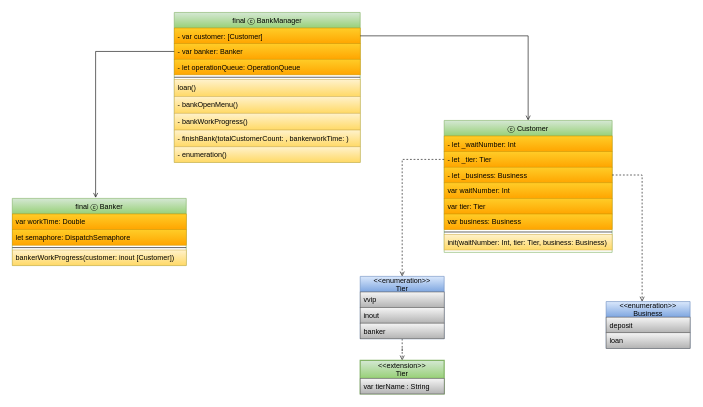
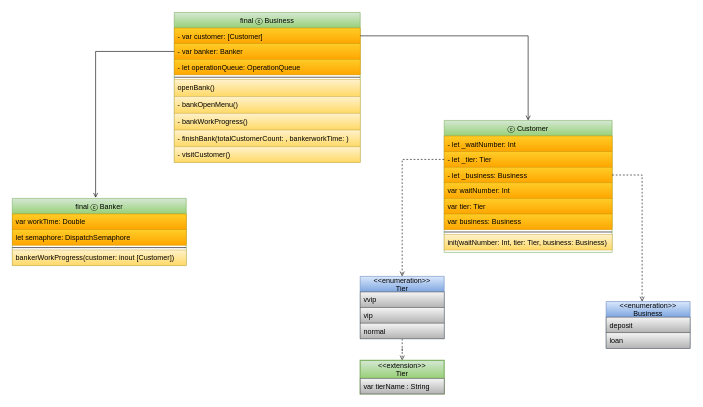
  <mxCell id="0" />
  <mxCell id="1" parent="0" />
- <mxCell id="2" value="final ⓒ BankManager" style="swimlane;fontStyle=0;align=center;verticalAlign=top;childLayout=stackLayout;horizontal=1;startSize=26;horizontalStack=0;resizeParent=1;resizeLast=0;collapsible=1;marginBottom=0;rounded=0;shadow=0;strokeWidth=1;gradientColor=#97d077;fillColor=#d5e8d4;strokeColor=#82b366;" parent="1" vertex="1"><mxGeometry x="290" y="20" width="310" height="250" as="geometry"><mxRectangle x="230" y="140" width="160" height="26" as="alternateBounds" /></mxGeometry></mxCell>
+ <mxCell id="2" value="final ⓒ Business" style="swimlane;fontStyle=0;align=center;verticalAlign=top;childLayout=stackLayout;horizontal=1;startSize=26;horizontalStack=0;resizeParent=1;resizeLast=0;collapsible=1;marginBottom=0;rounded=0;shadow=0;strokeWidth=1;gradientColor=#97d077;fillColor=#d5e8d4;strokeColor=#82b366;" parent="1" vertex="1"><mxGeometry x="290" y="20" width="310" height="250" as="geometry"><mxRectangle x="230" y="140" width="160" height="26" as="alternateBounds" /></mxGeometry></mxCell>
  <mxCell id="3" value="- var customer: [Customer]" style="text;align=left;verticalAlign=top;spacingLeft=4;spacingRight=4;overflow=hidden;rotatable=0;points=[[0,0.5],[1,0.5]];portConstraint=eastwest;gradientColor=#ffa500;fillColor=#ffcd28;strokeColor=#d79b00;" parent="2" vertex="1"><mxGeometry y="26" width="310" height="26" as="geometry" /></mxCell>
  <mxCell id="4" value="- var banker: Banker" style="text;align=left;verticalAlign=top;spacingLeft=4;spacingRight=4;overflow=hidden;rotatable=0;points=[[0,0.5],[1,0.5]];portConstraint=eastwest;rounded=0;shadow=0;html=0;gradientColor=#ffa500;fillColor=#ffcd28;strokeColor=#d79b00;" parent="2" vertex="1"><mxGeometry y="52" width="310" height="26" as="geometry" /></mxCell>
  <mxCell id="5" value="- let operationQueue: OperationQueue" style="text;align=left;verticalAlign=top;spacingLeft=4;spacingRight=4;overflow=hidden;rotatable=0;points=[[0,0.5],[1,0.5]];portConstraint=eastwest;rounded=0;shadow=0;html=0;gradientColor=#ffa500;fillColor=#ffcd28;strokeColor=#d79b00;" parent="2" vertex="1"><mxGeometry y="78" width="310" height="26" as="geometry" /></mxCell>
  <mxCell id="6" value="" style="line;html=1;strokeWidth=1;align=left;verticalAlign=middle;spacingTop=-1;spacingLeft=3;spacingRight=3;rotatable=0;labelPosition=right;points=[];portConstraint=eastwest;" parent="2" vertex="1"><mxGeometry y="104" width="310" height="8" as="geometry" /></mxCell>
- <mxCell id="7" value="loan()" style="text;align=left;verticalAlign=top;spacingLeft=4;spacingRight=4;overflow=hidden;rotatable=0;points=[[0,0.5],[1,0.5]];portConstraint=eastwest;gradientColor=#ffd966;fillColor=#fff2cc;strokeColor=#d6b656;" parent="2" vertex="1"><mxGeometry y="112" width="310" height="28" as="geometry" /></mxCell>
+ <mxCell id="7" value="openBank()" style="text;align=left;verticalAlign=top;spacingLeft=4;spacingRight=4;overflow=hidden;rotatable=0;points=[[0,0.5],[1,0.5]];portConstraint=eastwest;gradientColor=#ffd966;fillColor=#fff2cc;strokeColor=#d6b656;" parent="2" vertex="1"><mxGeometry y="112" width="310" height="28" as="geometry" /></mxCell>
  <mxCell id="8" value="- bankOpenMenu()" style="text;align=left;verticalAlign=top;spacingLeft=4;spacingRight=4;overflow=hidden;rotatable=0;points=[[0,0.5],[1,0.5]];portConstraint=eastwest;gradientColor=#ffd966;fillColor=#fff2cc;strokeColor=#d6b656;" vertex="1" parent="2"><mxGeometry y="140" width="310" height="28" as="geometry" /></mxCell>
  <mxCell id="9" value="- bankWorkProgress()" style="text;align=left;verticalAlign=top;spacingLeft=4;spacingRight=4;overflow=hidden;rotatable=0;points=[[0,0.5],[1,0.5]];portConstraint=eastwest;gradientColor=#ffd966;fillColor=#fff2cc;strokeColor=#d6b656;" vertex="1" parent="2"><mxGeometry y="168" width="310" height="28" as="geometry" /></mxCell>
  <mxCell id="10" value="- finishBank(totalCustomerCount: , bankerworkTime: )" style="text;align=left;verticalAlign=top;spacingLeft=4;spacingRight=4;overflow=hidden;rotatable=0;points=[[0,0.5],[1,0.5]];portConstraint=eastwest;gradientColor=#ffd966;fillColor=#fff2cc;strokeColor=#d6b656;" vertex="1" parent="2"><mxGeometry y="196" width="310" height="28" as="geometry" /></mxCell>
- <mxCell id="11" value="- enumeration()" style="text;align=left;verticalAlign=top;spacingLeft=4;spacingRight=4;overflow=hidden;rotatable=0;points=[[0,0.5],[1,0.5]];portConstraint=eastwest;gradientColor=#ffd966;fillColor=#fff2cc;strokeColor=#d6b656;" vertex="1" parent="2"><mxGeometry y="224" width="310" height="26" as="geometry" /></mxCell>
+ <mxCell id="11" value="- visitCustomer()" style="text;align=left;verticalAlign=top;spacingLeft=4;spacingRight=4;overflow=hidden;rotatable=0;points=[[0,0.5],[1,0.5]];portConstraint=eastwest;gradientColor=#ffd966;fillColor=#fff2cc;strokeColor=#d6b656;" vertex="1" parent="2"><mxGeometry y="224" width="310" height="26" as="geometry" /></mxCell>
  <mxCell id="12" value="final ⓒ Banker" style="swimlane;fontStyle=0;align=center;verticalAlign=top;childLayout=stackLayout;horizontal=1;startSize=26;horizontalStack=0;resizeParent=1;resizeLast=0;collapsible=1;marginBottom=0;rounded=0;shadow=0;strokeWidth=1;fillColor=#d5e8d4;strokeColor=#82b366;gradientColor=#97d077;" parent="1" vertex="1"><mxGeometry x="20" y="330" width="290" height="112" as="geometry"><mxRectangle x="130" y="380" width="160" height="26" as="alternateBounds" /></mxGeometry></mxCell>
  <mxCell id="13" value="var workTime: Double" style="text;align=left;verticalAlign=top;spacingLeft=4;spacingRight=4;overflow=hidden;rotatable=0;points=[[0,0.5],[1,0.5]];portConstraint=eastwest;gradientColor=#ffa500;fillColor=#ffcd28;strokeColor=#d79b00;" parent="12" vertex="1"><mxGeometry y="26" width="290" height="26" as="geometry" /></mxCell>
  <mxCell id="14" value="let semaphore: DispatchSemaphore" style="text;align=left;verticalAlign=top;spacingLeft=4;spacingRight=4;overflow=hidden;rotatable=0;points=[[0,0.5],[1,0.5]];portConstraint=eastwest;rounded=0;shadow=0;html=0;gradientColor=#ffa500;fillColor=#ffcd28;strokeColor=#d79b00;" parent="12" vertex="1"><mxGeometry y="52" width="290" height="26" as="geometry" /></mxCell>
  <mxCell id="15" value="" style="line;html=1;strokeWidth=1;align=left;verticalAlign=middle;spacingTop=-1;spacingLeft=3;spacingRight=3;rotatable=0;labelPosition=right;points=[];portConstraint=eastwest;" parent="12" vertex="1"><mxGeometry y="78" width="290" height="8" as="geometry" /></mxCell>
  <mxCell id="16" value="bankerWorkProgress(customer: inout [Customer])" style="text;align=left;verticalAlign=top;spacingLeft=4;spacingRight=4;overflow=hidden;rotatable=0;points=[[0,0.5],[1,0.5]];portConstraint=eastwest;rounded=0;shadow=0;html=0;gradientColor=#ffd966;fillColor=#fff2cc;strokeColor=#d6b656;" vertex="1" parent="12"><mxGeometry y="86" width="290" height="26" as="geometry" /></mxCell>
  <mxCell id="17" value="ⓒ Customer" style="swimlane;fontStyle=0;align=center;verticalAlign=top;childLayout=stackLayout;horizontal=1;startSize=26;horizontalStack=0;resizeParent=1;resizeLast=0;collapsible=1;marginBottom=0;rounded=0;shadow=0;strokeWidth=1;gradientColor=#97d077;fillColor=#d5e8d4;strokeColor=#82b366;" parent="1" vertex="1"><mxGeometry x="740" y="200" width="280" height="220" as="geometry"><mxRectangle x="550" y="140" width="160" height="26" as="alternateBounds" /></mxGeometry></mxCell>
  <mxCell id="18" value="- let _waitNumber: Int" style="text;align=left;verticalAlign=top;spacingLeft=4;spacingRight=4;overflow=hidden;rotatable=0;points=[[0,0.5],[1,0.5]];portConstraint=eastwest;gradientColor=#ffa500;fillColor=#ffcd28;strokeColor=#d79b00;" parent="17" vertex="1"><mxGeometry y="26" width="280" height="26" as="geometry" /></mxCell>
  <mxCell id="19" value="- let _tier: Tier" style="text;align=left;verticalAlign=top;spacingLeft=4;spacingRight=4;overflow=hidden;rotatable=0;points=[[0,0.5],[1,0.5]];portConstraint=eastwest;rounded=0;shadow=0;html=0;gradientColor=#ffa500;fillColor=#ffcd28;strokeColor=#d79b00;" parent="17" vertex="1"><mxGeometry y="52" width="280" height="26" as="geometry" /></mxCell>
  <mxCell id="20" value="- let _business: Business" style="text;align=left;verticalAlign=top;spacingLeft=4;spacingRight=4;overflow=hidden;rotatable=0;points=[[0,0.5],[1,0.5]];portConstraint=eastwest;rounded=0;shadow=0;html=0;gradientColor=#ffa500;fillColor=#ffcd28;strokeColor=#d79b00;" parent="17" vertex="1"><mxGeometry y="78" width="280" height="26" as="geometry" /></mxCell>
  <mxCell id="21" value="var waitNumber: Int" style="text;align=left;verticalAlign=top;spacingLeft=4;spacingRight=4;overflow=hidden;rotatable=0;points=[[0,0.5],[1,0.5]];portConstraint=eastwest;rounded=0;shadow=0;html=0;gradientColor=#ffa500;fillColor=#ffcd28;strokeColor=#d79b00;" parent="17" vertex="1"><mxGeometry y="104" width="280" height="26" as="geometry" /></mxCell>
  <mxCell id="22" value="var tier: Tier" style="text;align=left;verticalAlign=top;spacingLeft=4;spacingRight=4;overflow=hidden;rotatable=0;points=[[0,0.5],[1,0.5]];portConstraint=eastwest;rounded=0;shadow=0;html=0;gradientColor=#ffa500;fillColor=#ffcd28;strokeColor=#d79b00;" parent="17" vertex="1"><mxGeometry y="130" width="280" height="26" as="geometry" /></mxCell>
  <mxCell id="23" value="var business: Business" style="text;align=left;verticalAlign=top;spacingLeft=4;spacingRight=4;overflow=hidden;rotatable=0;points=[[0,0.5],[1,0.5]];portConstraint=eastwest;gradientColor=#ffa500;fillColor=#ffcd28;strokeColor=#d79b00;" parent="17" vertex="1"><mxGeometry y="156" width="280" height="26" as="geometry" /></mxCell>
  <mxCell id="24" value="" style="line;html=1;strokeWidth=1;align=left;verticalAlign=middle;spacingTop=-1;spacingLeft=3;spacingRight=3;rotatable=0;labelPosition=right;points=[];portConstraint=eastwest;" parent="17" vertex="1"><mxGeometry y="182" width="280" height="8" as="geometry" /></mxCell>
  <mxCell id="25" value="init(waitNumber: Int, tier: Tier, business: Business)" style="text;align=left;verticalAlign=top;spacingLeft=4;spacingRight=4;overflow=hidden;rotatable=0;points=[[0,0.5],[1,0.5]];portConstraint=eastwest;gradientColor=#ffd966;fillColor=#fff2cc;strokeColor=#d6b656;" parent="17" vertex="1"><mxGeometry y="190" width="280" height="26" as="geometry" /></mxCell>
  <mxCell id="26" style="edgeStyle=orthogonalEdgeStyle;rounded=0;orthogonalLoop=1;jettySize=auto;html=1;entryX=0.5;entryY=0;entryDx=0;entryDy=0;dashed=1;endArrow=open;endFill=0;" edge="1" parent="1" source="27" target="38"><mxGeometry relative="1" as="geometry" /></mxCell>
  <mxCell id="27" value="&lt;&lt;enumeration&gt;&gt;&#10;Tier" style="swimlane;fontStyle=0;childLayout=stackLayout;horizontal=1;startSize=26;fillColor=#dae8fc;horizontalStack=0;resizeParent=1;resizeParentMax=0;resizeLast=0;collapsible=1;marginBottom=0;gradientColor=#7ea6e0;strokeColor=#6c8ebf;" vertex="1" parent="1"><mxGeometry x="600" y="460" width="140" height="104" as="geometry" /></mxCell>
  <mxCell id="28" value="vvip" style="text;strokeColor=#666666;fillColor=#f5f5f5;align=left;verticalAlign=top;spacingLeft=4;spacingRight=4;overflow=hidden;rotatable=0;points=[[0,0.5],[1,0.5]];portConstraint=eastwest;gradientColor=#b3b3b3;" vertex="1" parent="27"><mxGeometry y="26" width="140" height="26" as="geometry" /></mxCell>
- <mxCell id="29" value="inout" style="text;strokeColor=#666666;fillColor=#f5f5f5;align=left;verticalAlign=top;spacingLeft=4;spacingRight=4;overflow=hidden;rotatable=0;points=[[0,0.5],[1,0.5]];portConstraint=eastwest;gradientColor=#b3b3b3;" vertex="1" parent="27"><mxGeometry y="52" width="140" height="26" as="geometry" /></mxCell>
- <mxCell id="30" value="banker" style="text;strokeColor=#666666;fillColor=#f5f5f5;align=left;verticalAlign=top;spacingLeft=4;spacingRight=4;overflow=hidden;rotatable=0;points=[[0,0.5],[1,0.5]];portConstraint=eastwest;gradientColor=#b3b3b3;" vertex="1" parent="27"><mxGeometry y="78" width="140" height="26" as="geometry" /></mxCell>
+ <mxCell id="29" value="vip" style="text;strokeColor=#666666;fillColor=#f5f5f5;align=left;verticalAlign=top;spacingLeft=4;spacingRight=4;overflow=hidden;rotatable=0;points=[[0,0.5],[1,0.5]];portConstraint=eastwest;gradientColor=#b3b3b3;" vertex="1" parent="27"><mxGeometry y="52" width="140" height="26" as="geometry" /></mxCell>
+ <mxCell id="30" value="normal" style="text;strokeColor=#666666;fillColor=#f5f5f5;align=left;verticalAlign=top;spacingLeft=4;spacingRight=4;overflow=hidden;rotatable=0;points=[[0,0.5],[1,0.5]];portConstraint=eastwest;gradientColor=#b3b3b3;" vertex="1" parent="27"><mxGeometry y="78" width="140" height="26" as="geometry" /></mxCell>
  <mxCell id="31" value="&lt;&lt;enumeration&gt;&gt;&#10;Business" style="swimlane;fontStyle=0;childLayout=stackLayout;horizontal=1;startSize=26;fillColor=#dae8fc;horizontalStack=0;resizeParent=1;resizeParentMax=0;resizeLast=0;collapsible=1;marginBottom=0;gradientColor=#7ea6e0;strokeColor=#6c8ebf;" vertex="1" parent="1"><mxGeometry x="1010" y="502" width="140" height="78" as="geometry" /></mxCell>
  <mxCell id="32" value="deposit" style="text;strokeColor=#666666;fillColor=#f5f5f5;align=left;verticalAlign=top;spacingLeft=4;spacingRight=4;overflow=hidden;rotatable=0;points=[[0,0.5],[1,0.5]];portConstraint=eastwest;gradientColor=#b3b3b3;" vertex="1" parent="31"><mxGeometry y="26" width="140" height="26" as="geometry" /></mxCell>
  <mxCell id="33" value="loan" style="text;strokeColor=#666666;fillColor=#f5f5f5;align=left;verticalAlign=top;spacingLeft=4;spacingRight=4;overflow=hidden;rotatable=0;points=[[0,0.5],[1,0.5]];portConstraint=eastwest;gradientColor=#b3b3b3;" vertex="1" parent="31"><mxGeometry y="52" width="140" height="26" as="geometry" /></mxCell>
  <mxCell id="34" style="edgeStyle=orthogonalEdgeStyle;rounded=0;orthogonalLoop=1;jettySize=auto;html=1;dashed=0;endArrow=open;endFill=0;entryX=0.5;entryY=0;entryDx=0;entryDy=0;" edge="1" parent="1" source="3" target="17"><mxGeometry relative="1" as="geometry"><mxPoint x="880" y="190" as="targetPoint" /><Array as="points"><mxPoint x="880" y="59" /></Array></mxGeometry></mxCell>
  <mxCell id="35" style="edgeStyle=orthogonalEdgeStyle;rounded=0;orthogonalLoop=1;jettySize=auto;html=1;entryX=0.479;entryY=-0.009;entryDx=0;entryDy=0;entryPerimeter=0;dashed=0;endArrow=open;endFill=0;" edge="1" parent="1" source="4" target="12"><mxGeometry relative="1" as="geometry" /></mxCell>
  <mxCell id="36" style="edgeStyle=orthogonalEdgeStyle;rounded=0;orthogonalLoop=1;jettySize=auto;html=1;dashed=1;endArrow=open;endFill=0;" edge="1" parent="1" source="19" target="27"><mxGeometry relative="1" as="geometry" /></mxCell>
  <mxCell id="37" style="edgeStyle=orthogonalEdgeStyle;rounded=0;orthogonalLoop=1;jettySize=auto;html=1;dashed=1;endArrow=open;endFill=0;" edge="1" parent="1" source="20"><mxGeometry relative="1" as="geometry"><mxPoint x="1070" y="502" as="targetPoint" /><Array as="points"><mxPoint x="1070" y="291" /><mxPoint x="1070" y="502" /></Array></mxGeometry></mxCell>
  <mxCell id="38" value="&lt;&lt;extension&gt;&gt;&#10;Tier" style="swimlane;fontStyle=0;childLayout=stackLayout;horizontal=1;startSize=30;fillColor=#d5e8d4;horizontalStack=0;resizeParent=1;resizeParentMax=0;resizeLast=0;collapsible=1;marginBottom=0;strokeWidth=2;gradientColor=#97d077;strokeColor=#82b366;" vertex="1" parent="1"><mxGeometry x="600" y="600" width="140" height="56" as="geometry" /></mxCell>
  <mxCell id="39" value="var tierName : String" style="text;strokeColor=#666666;fillColor=#f5f5f5;align=left;verticalAlign=top;spacingLeft=4;spacingRight=4;overflow=hidden;rotatable=0;points=[[0,0.5],[1,0.5]];portConstraint=eastwest;gradientColor=#b3b3b3;" vertex="1" parent="38"><mxGeometry y="30" width="140" height="26" as="geometry" /></mxCell>
